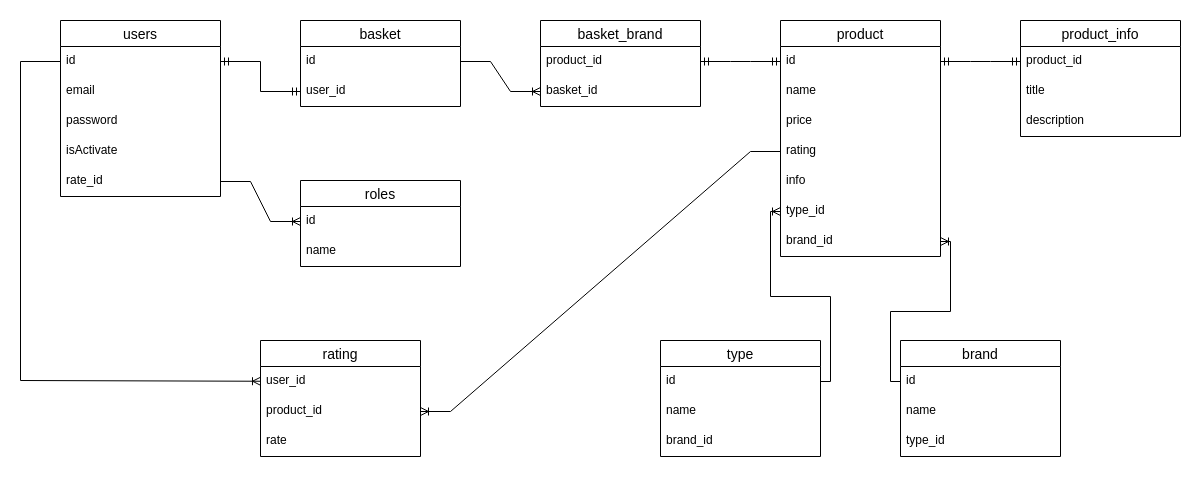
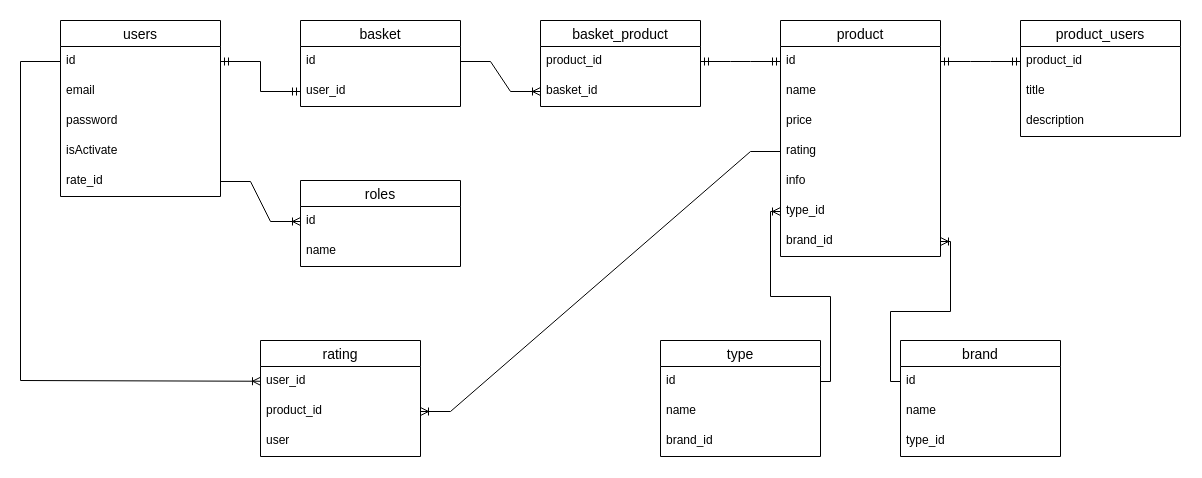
  <mxCell id="0" />
  <mxCell id="1" parent="0" />
  <mxCell id="2" value="users" style="swimlane;fontStyle=0;childLayout=stackLayout;horizontal=1;startSize=26;horizontalStack=0;resizeParent=1;resizeParentMax=0;resizeLast=0;collapsible=1;marginBottom=0;align=center;fontSize=14;" vertex="1" parent="1"><mxGeometry x="60" y="20" width="160" height="176" as="geometry" /></mxCell>
  <mxCell id="3" value="id" style="text;strokeColor=none;fillColor=none;spacingLeft=4;spacingRight=4;overflow=hidden;rotatable=0;points=[[0,0.5],[1,0.5]];portConstraint=eastwest;fontSize=12;whiteSpace=wrap;html=1;" vertex="1" parent="2"><mxGeometry y="26" width="160" height="30" as="geometry" /></mxCell>
  <mxCell id="4" value="email" style="text;strokeColor=none;fillColor=none;spacingLeft=4;spacingRight=4;overflow=hidden;rotatable=0;points=[[0,0.5],[1,0.5]];portConstraint=eastwest;fontSize=12;whiteSpace=wrap;html=1;" vertex="1" parent="2"><mxGeometry y="56" width="160" height="30" as="geometry" /></mxCell>
  <mxCell id="5" value="password" style="text;strokeColor=none;fillColor=none;spacingLeft=4;spacingRight=4;overflow=hidden;rotatable=0;points=[[0,0.5],[1,0.5]];portConstraint=eastwest;fontSize=12;whiteSpace=wrap;html=1;" vertex="1" parent="2"><mxGeometry y="86" width="160" height="30" as="geometry" /></mxCell>
  <mxCell id="6" value="isActivate" style="text;strokeColor=none;fillColor=none;spacingLeft=4;spacingRight=4;overflow=hidden;rotatable=0;points=[[0,0.5],[1,0.5]];portConstraint=eastwest;fontSize=12;whiteSpace=wrap;html=1;" vertex="1" parent="2"><mxGeometry y="116" width="160" height="30" as="geometry" /></mxCell>
  <mxCell id="7" value="rate_id" style="text;strokeColor=none;fillColor=none;spacingLeft=4;spacingRight=4;overflow=hidden;rotatable=0;points=[[0,0.5],[1,0.5]];portConstraint=eastwest;fontSize=12;whiteSpace=wrap;html=1;" vertex="1" parent="2"><mxGeometry y="146" width="160" height="30" as="geometry" /></mxCell>
  <mxCell id="8" value="basket" style="swimlane;fontStyle=0;childLayout=stackLayout;horizontal=1;startSize=26;horizontalStack=0;resizeParent=1;resizeParentMax=0;resizeLast=0;collapsible=1;marginBottom=0;align=center;fontSize=14;" vertex="1" parent="1"><mxGeometry x="300" y="20" width="160" height="86" as="geometry" /></mxCell>
  <mxCell id="9" value="id" style="text;strokeColor=none;fillColor=none;spacingLeft=4;spacingRight=4;overflow=hidden;rotatable=0;points=[[0,0.5],[1,0.5]];portConstraint=eastwest;fontSize=12;whiteSpace=wrap;html=1;" vertex="1" parent="8"><mxGeometry y="26" width="160" height="30" as="geometry" /></mxCell>
  <mxCell id="10" value="user_id" style="text;strokeColor=none;fillColor=none;spacingLeft=4;spacingRight=4;overflow=hidden;rotatable=0;points=[[0,0.5],[1,0.5]];portConstraint=eastwest;fontSize=12;whiteSpace=wrap;html=1;" vertex="1" parent="8"><mxGeometry y="56" width="160" height="30" as="geometry" /></mxCell>
  <mxCell id="11" value="" style="fontSize=12;html=1;endArrow=ERmandOne;startArrow=ERmandOne;rounded=0;edgeStyle=orthogonalEdgeStyle;" edge="1" parent="1" source="3" target="10"><mxGeometry width="100" height="100" relative="1" as="geometry"><mxPoint x="520" y="240" as="sourcePoint" /><mxPoint x="620" y="140" as="targetPoint" /></mxGeometry></mxCell>
  <mxCell id="12" value="product" style="swimlane;fontStyle=0;childLayout=stackLayout;horizontal=1;startSize=26;horizontalStack=0;resizeParent=1;resizeParentMax=0;resizeLast=0;collapsible=1;marginBottom=0;align=center;fontSize=14;" vertex="1" parent="1"><mxGeometry x="780" y="20" width="160" height="236" as="geometry" /></mxCell>
  <mxCell id="13" value="id" style="text;strokeColor=none;fillColor=none;spacingLeft=4;spacingRight=4;overflow=hidden;rotatable=0;points=[[0,0.5],[1,0.5]];portConstraint=eastwest;fontSize=12;whiteSpace=wrap;html=1;" vertex="1" parent="12"><mxGeometry y="26" width="160" height="30" as="geometry" /></mxCell>
  <mxCell id="14" value="name" style="text;strokeColor=none;fillColor=none;spacingLeft=4;spacingRight=4;overflow=hidden;rotatable=0;points=[[0,0.5],[1,0.5]];portConstraint=eastwest;fontSize=12;whiteSpace=wrap;html=1;" vertex="1" parent="12"><mxGeometry y="56" width="160" height="30" as="geometry" /></mxCell>
  <mxCell id="15" value="price" style="text;strokeColor=none;fillColor=none;spacingLeft=4;spacingRight=4;overflow=hidden;rotatable=0;points=[[0,0.5],[1,0.5]];portConstraint=eastwest;fontSize=12;whiteSpace=wrap;html=1;" vertex="1" parent="12"><mxGeometry y="86" width="160" height="30" as="geometry" /></mxCell>
  <mxCell id="16" value="rating" style="text;strokeColor=none;fillColor=none;spacingLeft=4;spacingRight=4;overflow=hidden;rotatable=0;points=[[0,0.5],[1,0.5]];portConstraint=eastwest;fontSize=12;whiteSpace=wrap;html=1;" vertex="1" parent="12"><mxGeometry y="116" width="160" height="30" as="geometry" /></mxCell>
  <mxCell id="17" value="info" style="text;strokeColor=none;fillColor=none;spacingLeft=4;spacingRight=4;overflow=hidden;rotatable=0;points=[[0,0.5],[1,0.5]];portConstraint=eastwest;fontSize=12;whiteSpace=wrap;html=1;" vertex="1" parent="12"><mxGeometry y="146" width="160" height="30" as="geometry" /></mxCell>
  <mxCell id="18" value="type_id" style="text;strokeColor=none;fillColor=none;spacingLeft=4;spacingRight=4;overflow=hidden;rotatable=0;points=[[0,0.5],[1,0.5]];portConstraint=eastwest;fontSize=12;whiteSpace=wrap;html=1;" vertex="1" parent="12"><mxGeometry y="176" width="160" height="30" as="geometry" /></mxCell>
  <mxCell id="19" value="brand_id&lt;br&gt;" style="text;strokeColor=none;fillColor=none;spacingLeft=4;spacingRight=4;overflow=hidden;rotatable=0;points=[[0,0.5],[1,0.5]];portConstraint=eastwest;fontSize=12;whiteSpace=wrap;html=1;" vertex="1" parent="12"><mxGeometry y="206" width="160" height="30" as="geometry" /></mxCell>
  <mxCell id="20" value="type" style="swimlane;fontStyle=0;childLayout=stackLayout;horizontal=1;startSize=26;horizontalStack=0;resizeParent=1;resizeParentMax=0;resizeLast=0;collapsible=1;marginBottom=0;align=center;fontSize=14;" vertex="1" parent="1"><mxGeometry x="660" y="340" width="160" height="116" as="geometry" /></mxCell>
  <mxCell id="21" value="id" style="text;strokeColor=none;fillColor=none;spacingLeft=4;spacingRight=4;overflow=hidden;rotatable=0;points=[[0,0.5],[1,0.5]];portConstraint=eastwest;fontSize=12;whiteSpace=wrap;html=1;" vertex="1" parent="20"><mxGeometry y="26" width="160" height="30" as="geometry" /></mxCell>
  <mxCell id="22" value="name" style="text;strokeColor=none;fillColor=none;spacingLeft=4;spacingRight=4;overflow=hidden;rotatable=0;points=[[0,0.5],[1,0.5]];portConstraint=eastwest;fontSize=12;whiteSpace=wrap;html=1;" vertex="1" parent="20"><mxGeometry y="56" width="160" height="30" as="geometry" /></mxCell>
  <mxCell id="23" value="brand_id" style="text;strokeColor=none;fillColor=none;spacingLeft=4;spacingRight=4;overflow=hidden;rotatable=0;points=[[0,0.5],[1,0.5]];portConstraint=eastwest;fontSize=12;whiteSpace=wrap;html=1;" vertex="1" parent="20"><mxGeometry y="86" width="160" height="30" as="geometry" /></mxCell>
  <mxCell id="24" value="brand" style="swimlane;fontStyle=0;childLayout=stackLayout;horizontal=1;startSize=26;horizontalStack=0;resizeParent=1;resizeParentMax=0;resizeLast=0;collapsible=1;marginBottom=0;align=center;fontSize=14;" vertex="1" parent="1"><mxGeometry x="900" y="340" width="160" height="116" as="geometry" /></mxCell>
  <mxCell id="25" value="id" style="text;strokeColor=none;fillColor=none;spacingLeft=4;spacingRight=4;overflow=hidden;rotatable=0;points=[[0,0.5],[1,0.5]];portConstraint=eastwest;fontSize=12;whiteSpace=wrap;html=1;" vertex="1" parent="24"><mxGeometry y="26" width="160" height="30" as="geometry" /></mxCell>
  <mxCell id="26" value="name" style="text;strokeColor=none;fillColor=none;spacingLeft=4;spacingRight=4;overflow=hidden;rotatable=0;points=[[0,0.5],[1,0.5]];portConstraint=eastwest;fontSize=12;whiteSpace=wrap;html=1;" vertex="1" parent="24"><mxGeometry y="56" width="160" height="30" as="geometry" /></mxCell>
  <mxCell id="27" value="type_id" style="text;strokeColor=none;fillColor=none;spacingLeft=4;spacingRight=4;overflow=hidden;rotatable=0;points=[[0,0.5],[1,0.5]];portConstraint=eastwest;fontSize=12;whiteSpace=wrap;html=1;" vertex="1" parent="24"><mxGeometry y="86" width="160" height="30" as="geometry" /></mxCell>
  <mxCell id="28" value="" style="edgeStyle=orthogonalEdgeStyle;fontSize=12;html=1;endArrow=ERoneToMany;rounded=0;" edge="1" parent="1" source="21" target="18"><mxGeometry width="100" height="100" relative="1" as="geometry"><mxPoint x="590" y="330" as="sourcePoint" /><mxPoint x="690" y="230" as="targetPoint" /></mxGeometry></mxCell>
  <mxCell id="29" value="" style="edgeStyle=orthogonalEdgeStyle;fontSize=12;html=1;endArrow=ERoneToMany;rounded=0;" edge="1" parent="1" source="25" target="19"><mxGeometry width="100" height="100" relative="1" as="geometry"><mxPoint x="970" y="239" as="sourcePoint" /><mxPoint x="1010" y="120" as="targetPoint" /></mxGeometry></mxCell>
- <mxCell id="30" value="product_info" style="swimlane;fontStyle=0;childLayout=stackLayout;horizontal=1;startSize=26;horizontalStack=0;resizeParent=1;resizeParentMax=0;resizeLast=0;collapsible=1;marginBottom=0;align=center;fontSize=14;" vertex="1" parent="1"><mxGeometry x="1020" y="20" width="160" height="116" as="geometry" /></mxCell>
+ <mxCell id="30" value="product_users" style="swimlane;fontStyle=0;childLayout=stackLayout;horizontal=1;startSize=26;horizontalStack=0;resizeParent=1;resizeParentMax=0;resizeLast=0;collapsible=1;marginBottom=0;align=center;fontSize=14;" vertex="1" parent="1"><mxGeometry x="1020" y="20" width="160" height="116" as="geometry" /></mxCell>
  <mxCell id="31" value="product_id" style="text;strokeColor=none;fillColor=none;spacingLeft=4;spacingRight=4;overflow=hidden;rotatable=0;points=[[0,0.5],[1,0.5]];portConstraint=eastwest;fontSize=12;whiteSpace=wrap;html=1;" vertex="1" parent="30"><mxGeometry y="26" width="160" height="30" as="geometry" /></mxCell>
  <mxCell id="32" value="title" style="text;strokeColor=none;fillColor=none;spacingLeft=4;spacingRight=4;overflow=hidden;rotatable=0;points=[[0,0.5],[1,0.5]];portConstraint=eastwest;fontSize=12;whiteSpace=wrap;html=1;" vertex="1" parent="30"><mxGeometry y="56" width="160" height="30" as="geometry" /></mxCell>
  <mxCell id="33" value="description" style="text;strokeColor=none;fillColor=none;spacingLeft=4;spacingRight=4;overflow=hidden;rotatable=0;points=[[0,0.5],[1,0.5]];portConstraint=eastwest;fontSize=12;whiteSpace=wrap;html=1;" vertex="1" parent="30"><mxGeometry y="86" width="160" height="30" as="geometry" /></mxCell>
- <mxCell id="34" value="basket_brand" style="swimlane;fontStyle=0;childLayout=stackLayout;horizontal=1;startSize=26;horizontalStack=0;resizeParent=1;resizeParentMax=0;resizeLast=0;collapsible=1;marginBottom=0;align=center;fontSize=14;" vertex="1" parent="1"><mxGeometry x="540" y="20" width="160" height="86" as="geometry" /></mxCell>
+ <mxCell id="34" value="basket_product" style="swimlane;fontStyle=0;childLayout=stackLayout;horizontal=1;startSize=26;horizontalStack=0;resizeParent=1;resizeParentMax=0;resizeLast=0;collapsible=1;marginBottom=0;align=center;fontSize=14;" vertex="1" parent="1"><mxGeometry x="540" y="20" width="160" height="86" as="geometry" /></mxCell>
  <mxCell id="35" value="product_id" style="text;strokeColor=none;fillColor=none;spacingLeft=4;spacingRight=4;overflow=hidden;rotatable=0;points=[[0,0.5],[1,0.5]];portConstraint=eastwest;fontSize=12;whiteSpace=wrap;html=1;" vertex="1" parent="34"><mxGeometry y="26" width="160" height="30" as="geometry" /></mxCell>
  <mxCell id="36" value="basket_id" style="text;strokeColor=none;fillColor=none;spacingLeft=4;spacingRight=4;overflow=hidden;rotatable=0;points=[[0,0.5],[1,0.5]];portConstraint=eastwest;fontSize=12;whiteSpace=wrap;html=1;" vertex="1" parent="34"><mxGeometry y="56" width="160" height="30" as="geometry" /></mxCell>
  <mxCell id="37" value="" style="edgeStyle=entityRelationEdgeStyle;fontSize=12;html=1;endArrow=ERoneToMany;rounded=0;" edge="1" parent="1" source="9" target="36"><mxGeometry width="100" height="100" relative="1" as="geometry"><mxPoint x="390" y="310" as="sourcePoint" /><mxPoint x="490" y="210" as="targetPoint" /></mxGeometry></mxCell>
  <mxCell id="38" value="" style="edgeStyle=entityRelationEdgeStyle;fontSize=12;html=1;endArrow=ERmandOne;startArrow=ERmandOne;rounded=0;" edge="1" parent="1" source="35" target="13"><mxGeometry width="100" height="100" relative="1" as="geometry"><mxPoint x="390" y="310" as="sourcePoint" /><mxPoint x="490" y="210" as="targetPoint" /></mxGeometry></mxCell>
  <mxCell id="39" value="rating" style="swimlane;fontStyle=0;childLayout=stackLayout;horizontal=1;startSize=26;horizontalStack=0;resizeParent=1;resizeParentMax=0;resizeLast=0;collapsible=1;marginBottom=0;align=center;fontSize=14;" vertex="1" parent="1"><mxGeometry y="340" width="160" height="116" as="geometry" x="260" /></mxCell>
  <mxCell id="40" value="user_id" style="text;strokeColor=none;fillColor=none;spacingLeft=4;spacingRight=4;overflow=hidden;rotatable=0;points=[[0,0.5],[1,0.5]];portConstraint=eastwest;fontSize=12;whiteSpace=wrap;html=1;" vertex="1" parent="39"><mxGeometry y="26" width="160" height="30" as="geometry" /></mxCell>
  <mxCell id="41" value="product_id" style="text;strokeColor=none;fillColor=none;spacingLeft=4;spacingRight=4;overflow=hidden;rotatable=0;points=[[0,0.5],[1,0.5]];portConstraint=eastwest;fontSize=12;whiteSpace=wrap;html=1;" vertex="1" parent="39"><mxGeometry y="56" width="160" height="30" as="geometry" /></mxCell>
- <mxCell id="42" value="rate" style="text;strokeColor=none;fillColor=none;spacingLeft=4;spacingRight=4;overflow=hidden;rotatable=0;points=[[0,0.5],[1,0.5]];portConstraint=eastwest;fontSize=12;whiteSpace=wrap;html=1;" vertex="1" parent="39"><mxGeometry y="86" width="160" height="30" as="geometry" /></mxCell>
+ <mxCell id="42" value="user" style="text;strokeColor=none;fillColor=none;spacingLeft=4;spacingRight=4;overflow=hidden;rotatable=0;points=[[0,0.5],[1,0.5]];portConstraint=eastwest;fontSize=12;whiteSpace=wrap;html=1;" vertex="1" parent="39"><mxGeometry y="86" width="160" height="30" as="geometry" /></mxCell>
  <mxCell id="43" value="" style="fontSize=12;html=1;endArrow=ERoneToMany;rounded=0;" edge="1" parent="1" source="3" target="40"><mxGeometry width="100" height="100" relative="1" as="geometry"><mxPoint x="20" y="70" as="sourcePoint" /><mxPoint x="170" y="420" as="targetPoint" /><Array as="points"><mxPoint x="20" y="61" /><mxPoint x="20" y="380" /></Array></mxGeometry></mxCell>
  <mxCell id="44" value="" style="edgeStyle=entityRelationEdgeStyle;fontSize=12;html=1;endArrow=ERoneToMany;rounded=0;" edge="1" parent="1" source="16" target="41"><mxGeometry width="100" height="100" relative="1" as="geometry"><mxPoint x="460" y="360" as="sourcePoint" /><mxPoint x="560" y="260" as="targetPoint" /></mxGeometry></mxCell>
  <mxCell id="45" value="" style="edgeStyle=entityRelationEdgeStyle;fontSize=12;html=1;endArrow=ERmandOne;startArrow=ERmandOne;rounded=0;" edge="1" parent="1" source="13" target="31"><mxGeometry width="100" height="100" relative="1" as="geometry"><mxPoint x="890" y="440" as="sourcePoint" /><mxPoint x="990" y="340" as="targetPoint" /></mxGeometry></mxCell>
  <mxCell id="46" value="roles" style="swimlane;fontStyle=0;childLayout=stackLayout;horizontal=1;startSize=26;horizontalStack=0;resizeParent=1;resizeParentMax=0;resizeLast=0;collapsible=1;marginBottom=0;align=center;fontSize=14;" vertex="1" parent="1"><mxGeometry x="300" y="180" width="160" height="86" as="geometry" /></mxCell>
  <mxCell id="47" value="id" style="text;strokeColor=none;fillColor=none;spacingLeft=4;spacingRight=4;overflow=hidden;rotatable=0;points=[[0,0.5],[1,0.5]];portConstraint=eastwest;fontSize=12;whiteSpace=wrap;html=1;" vertex="1" parent="46"><mxGeometry y="26" width="160" height="30" as="geometry" /></mxCell>
  <mxCell id="48" value="name" style="text;strokeColor=none;fillColor=none;spacingLeft=4;spacingRight=4;overflow=hidden;rotatable=0;points=[[0,0.5],[1,0.5]];portConstraint=eastwest;fontSize=12;whiteSpace=wrap;html=1;" vertex="1" parent="46"><mxGeometry y="56" width="160" height="30" as="geometry" /></mxCell>
  <mxCell id="49" value="" style="edgeStyle=entityRelationEdgeStyle;fontSize=12;html=1;endArrow=ERoneToMany;rounded=0;" edge="1" parent="1" source="7" target="47"><mxGeometry width="100" height="100" relative="1" as="geometry"><mxPoint x="410" y="350" as="sourcePoint" /><mxPoint x="510" y="250" as="targetPoint" /></mxGeometry></mxCell>
